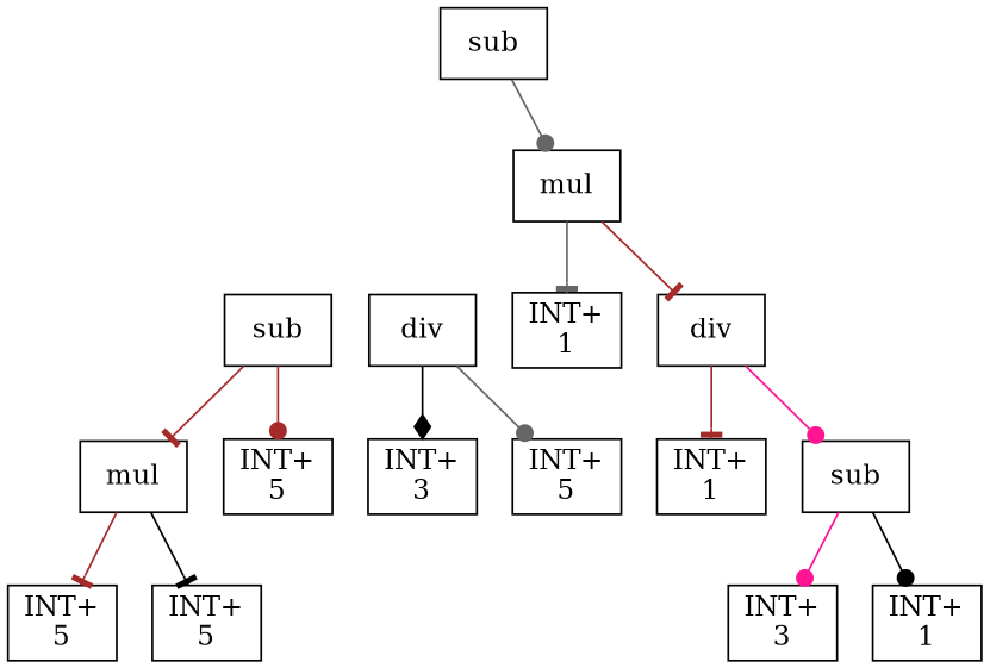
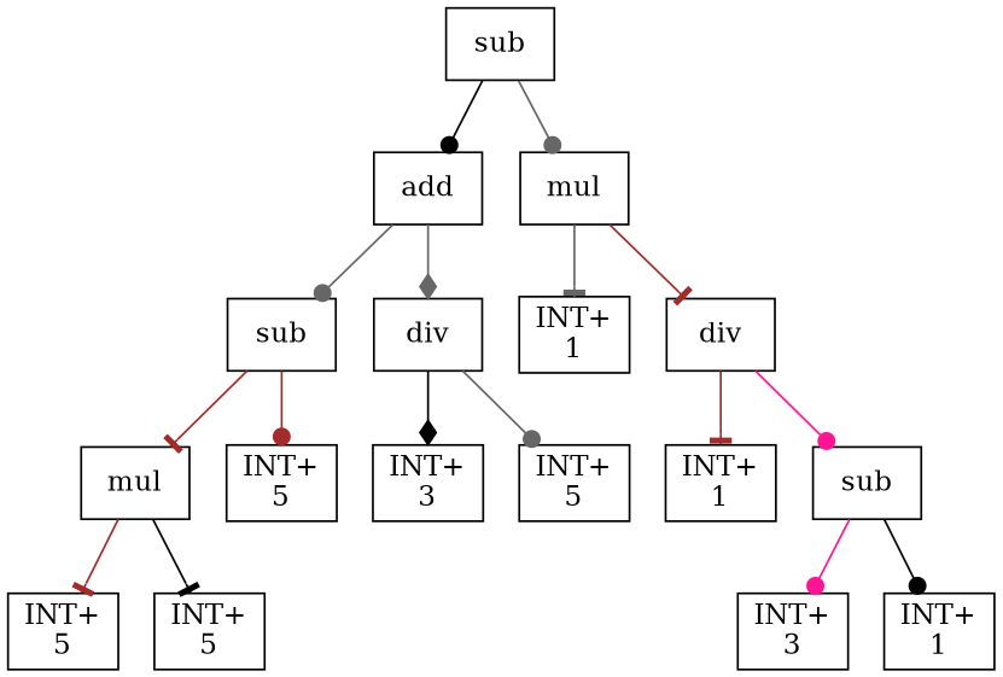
  digraph {
    node [shape=box]
    edge [color=gray40 arrowhead=dot]
    n1 [label=sub]
+   n2 [label=add]
    n3 [label=mul]
    n4 [label=sub]
    n5 [label=div]
    n6 [label=mul]
    n7 [label="INT+\n5"]
    n8 [label="INT+\n5"]
    n9 [label="INT+\n5"]
    n10 [label="INT+\n3"]
    n11 [label="INT+\n5"]
    n12 [label="INT+\n1"]
    n13 [label=div]
    n14 [label="INT+\n1"]
    n15 [label=sub]
    n16 [label="INT+\n3"]
    n17 [label="INT+\n1"]
+   n1 -> n2 [color=black]
    n1 -> n3
+   n2 -> n4
+   n2 -> n5 [arrowhead=diamond]
    n3 -> n12 [arrowhead=tee]
    n3 -> n13 [color=brown arrowhead=tee]
    n4 -> n6 [color=brown arrowhead=tee]
    n4 -> n7 [color=brown]
    n5 -> n10 [color=black arrowhead=diamond]
    n5 -> n11
    n6 -> n8 [color=brown arrowhead=tee]
    n6 -> n9 [color=black arrowhead=tee]
    n13 -> n14 [color=brown arrowhead=tee]
    n13 -> n15 [color=deeppink]
    n15 -> n16 [color=deeppink]
    n15 -> n17 [color=black]
  }
